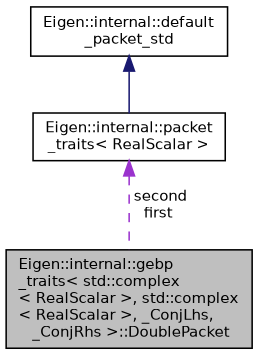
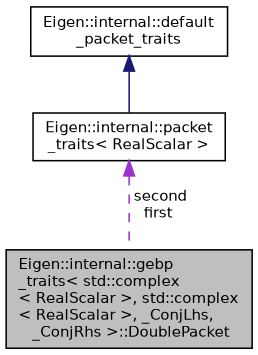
  digraph {
    node [color=black fillcolor=white fontname=Helvetica fontsize=10 shape=record style=filled]
    edge [dir=back fontname=Helvetica fontsize=10 labelfontname=Helvetica labelfontsize=10]
    n1 [fillcolor=grey75 fontcolor=black height=0.2 label="Eigen::internal::gebp\l_traits\< std::complex\l\< RealScalar \>, std::complex\l\< RealScalar \>, _ConjLhs,\l _ConjRhs \>::DoublePacket" width=0.4]
    n2 [height=0.2 label="Eigen::internal::packet\l_traits\< RealScalar \>" width=0.4]
-   n3 [height=0.2 label="Eigen::internal::default\l_packet_std" width=0.4]
+   n3 [height=0.2 label="Eigen::internal::default\l_packet_traits" width=0.4]
    n2 -> n1 [color=darkorchid3 label=" second\nfirst" style=dashed]
    n3 -> n2 [color=midnightblue style=solid]
  }
